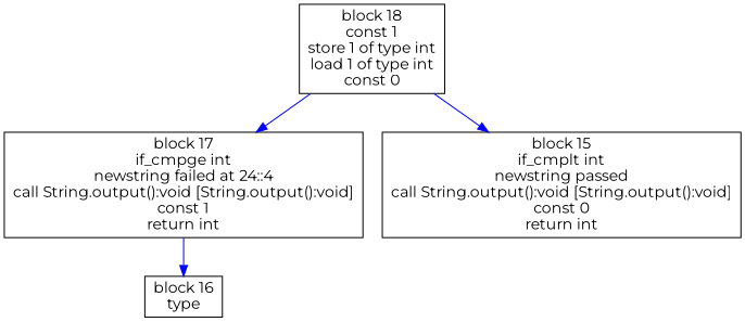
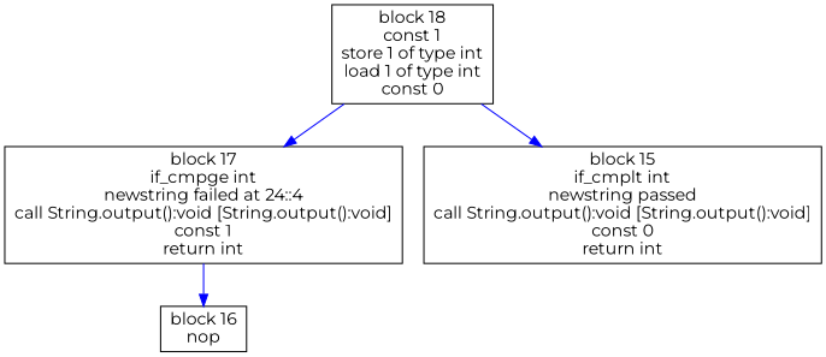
  digraph {
    fontname=Montserrat
    node [shape=box fontname=Montserrat]
    edge [color=blue fontsize=8 fontname=Montserrat]
    n1 [label="block 18\nconst 1\nstore 1 of type int\nload 1 of type int\nconst 0"]
    n2 [label="block 17\nif_cmpge int\nnewstring failed at 24::4\ncall String.output():void [String.output():void]\nconst 1\nreturn int"]
    n3 [label="block 15\nif_cmplt int\nnewstring passed\ncall String.output():void [String.output():void]\nconst 0\nreturn int"]
-   n4 [label="block 16\ntype"]
+   n4 [label="block 16\nnop"]
    n1 -> n2
    n1 -> n3
    n2 -> n4
  }
